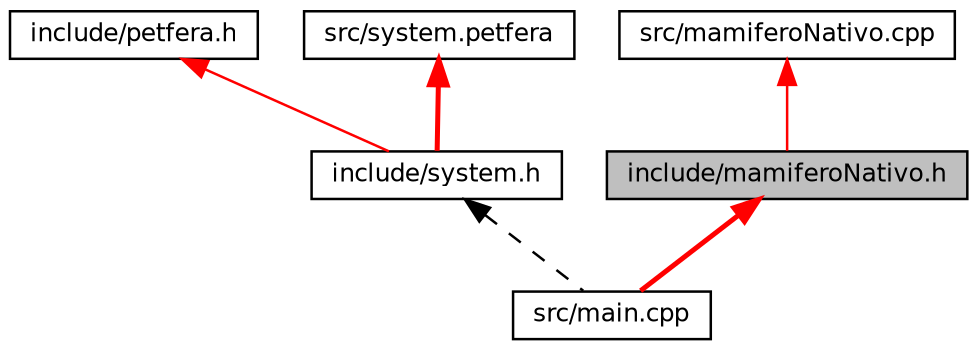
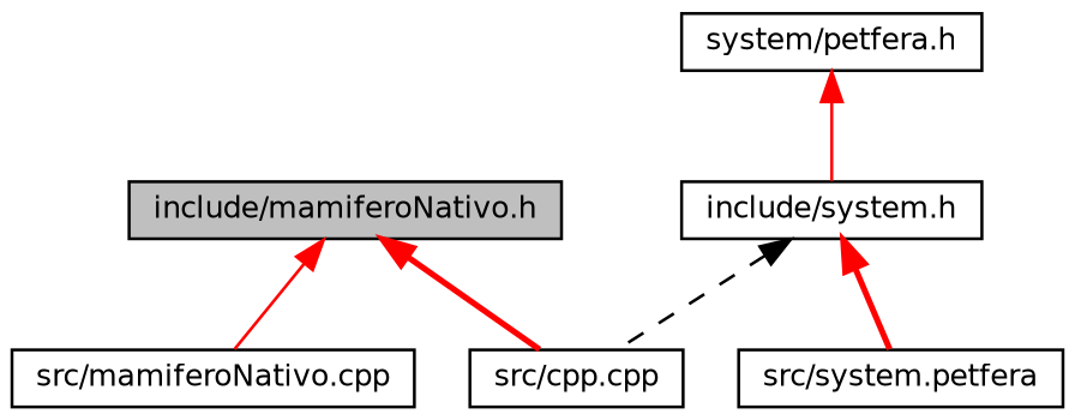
  digraph {
    fontname="DejaVu Sans"
    node [color=black fillcolor=white fontname="DejaVu Sans" fontsize=10 shape=record style=filled]
    edge [color=red dir=back fontname="DejaVu Sans" fontsize=10 labelfontname=Helvetica labelfontsize=10 style=solid]
    n1 [fillcolor=grey75 fontcolor=black height=0.2 label="include/mamiferoNativo.h" width=0.4]
    n2 [height=0.2 label="src/mamiferoNativo.cpp" width=0.4]
-   n3 [height=0.2 label="src/main.cpp" width=0.4]
-   n4 [height=0.2 label="include/petfera.h" width=0.4]
+   n3 [height=0.2 label="src/cpp.cpp" width=0.4]
+   n4 [height=0.2 label="system/petfera.h" width=0.4]
    n5 [height=0.2 label="include/system.h" width=0.4]
    n6 [height=0.2 label="src/system.petfera" width=0.4]
-   n2 -> n1
+   n1 -> n2
    n1 -> n3 [style=bold]
    n4 -> n5
    n5 -> n3 [color=black style=dashed]
-   n6 -> n5 [style=bold]
+   n5 -> n6 [style=bold]
  }
